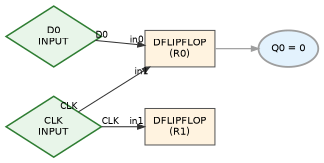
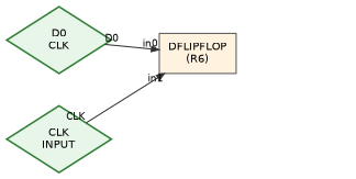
  digraph {
    fontname="DejaVu Sans"
    nodesep=0.4
    rankdir=LR
    ranksep=0.6
    node [color="#2e7d32" fillcolor="#e8f5e9" fontname="DejaVu Sans" fontsize=10 shape=diamond style=filled]
    edge [arrowsize=0.7 color="#333333" fontname="DejaVu Sans" headlabel=in1 labeldistance=2 labelfontsize=9 taillabel=CLK]
-   n1 [label="D0\nINPUT" penwidth=1.5]
-   n2 [color="#555555" fillcolor="#fff3e0" label="DFLIPFLOP\n(R0)" shape=box]
-   n3 [color="#9e9e9e" fillcolor="#e3f2fd" label="Q0 = 0" penwidth=1.8 shape=oval]
-   n4 [color="#555555" fillcolor="#fff3e0" label="DFLIPFLOP\n(R1)" shape=box]
+   n1 [label="D0\nCLK" penwidth=1.5]
+   n2 [color="#555555" fillcolor="#fff3e0" label="DFLIPFLOP\n(R6)" shape=box]
    n5 [label="CLK\nINPUT" penwidth=1.5]
    n1 -> n2 [headlabel=in0 taillabel=D0]
-   n2 -> n3 [color="#9e9e9e" penwidth=1.2 headlabel="" labeldistance="" labelfontsize="" taillabel=""]
    n5 -> n2
-   n5 -> n4
  }
